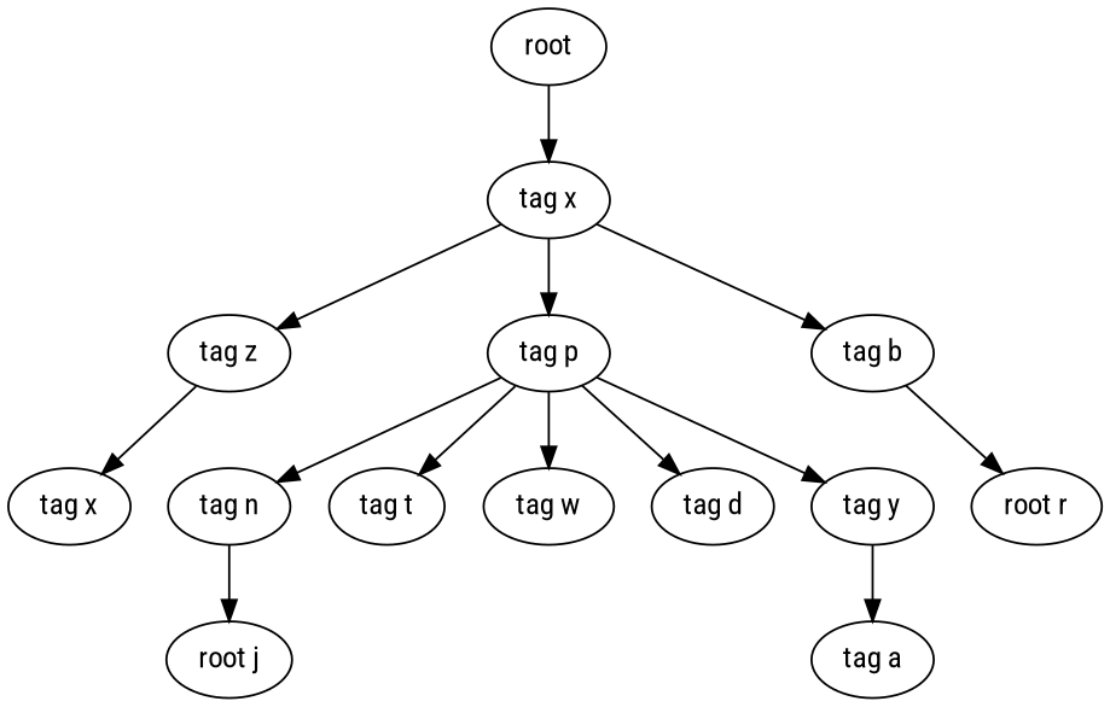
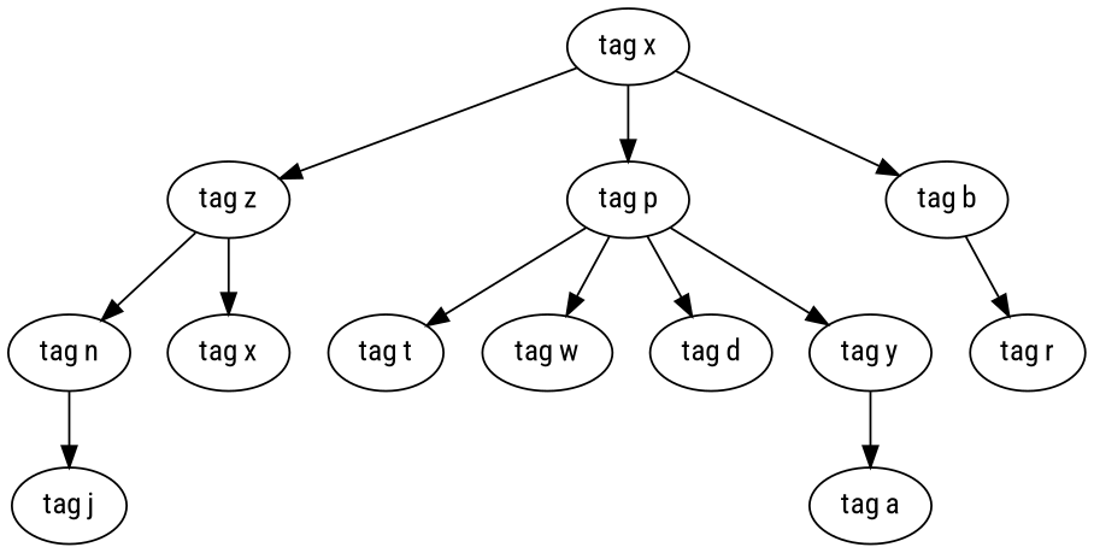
  digraph {
    fontname="Roboto Condensed"
    node [fontname="Roboto Condensed"]
    edge [fontname="Roboto Condensed"]
-   n1 [label=root]
    n2 [label="tag x"]
    n3 [label="tag z"]
    n4 [label="tag p"]
    n5 [label="tag b"]
    n6 [label="tag n"]
    n7 [label="tag x"]
    n8 [label="tag t"]
    n9 [label="tag w"]
    n10 [label="tag d"]
    n11 [label="tag y"]
-   n12 [label="root r"]
-   n13 [label="root j"]
+   n12 [label="tag r"]
+   n13 [label="tag j"]
    n14 [label="tag a"]
-   n1 -> n2
    n2 -> n3
    n2 -> n4
    n2 -> n5
-   n4 -> n6
+   n3 -> n6
    n3 -> n7
    n4 -> n8
    n4 -> n9
    n4 -> n10
    n4 -> n11
    n5 -> n12
    n6 -> n13
    n11 -> n14
  }
